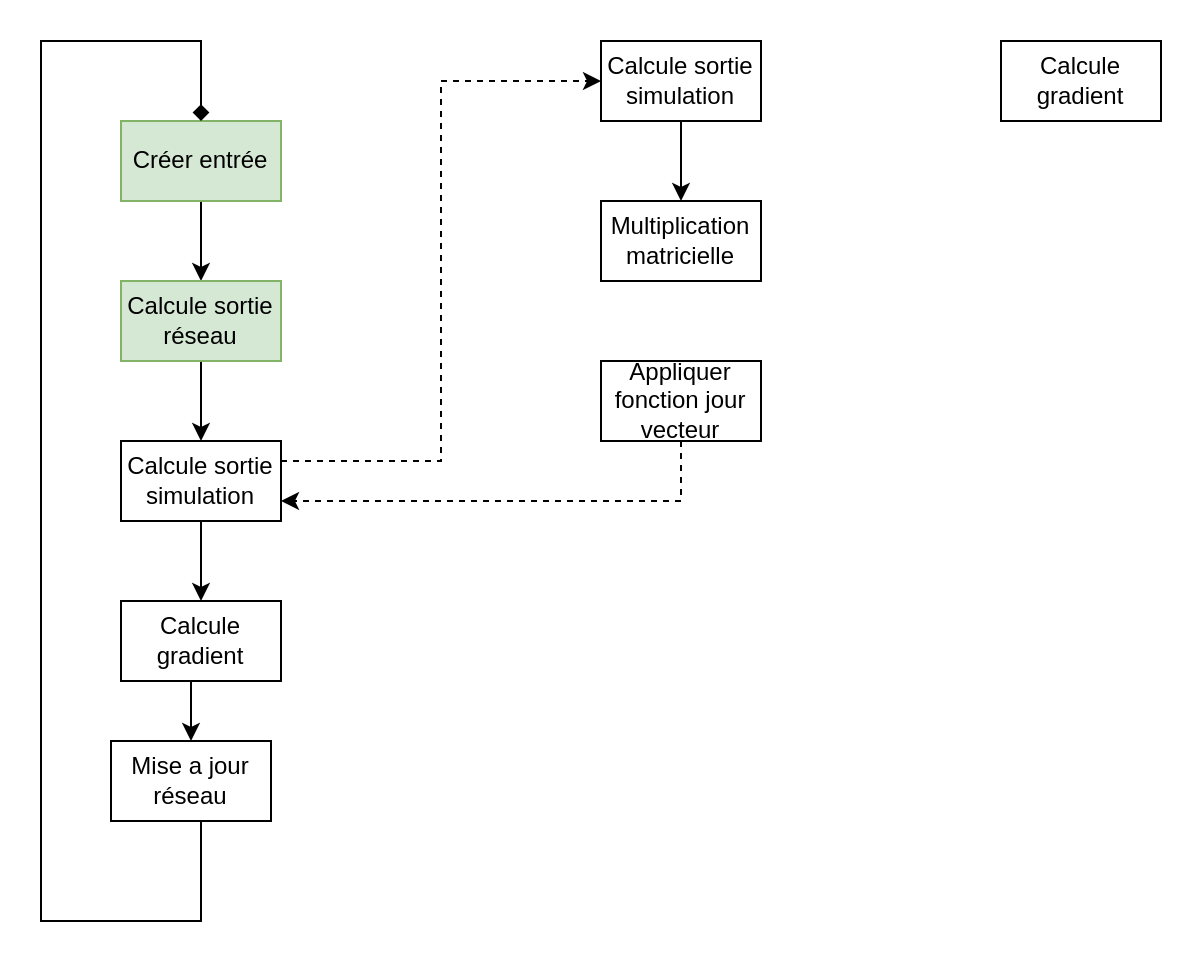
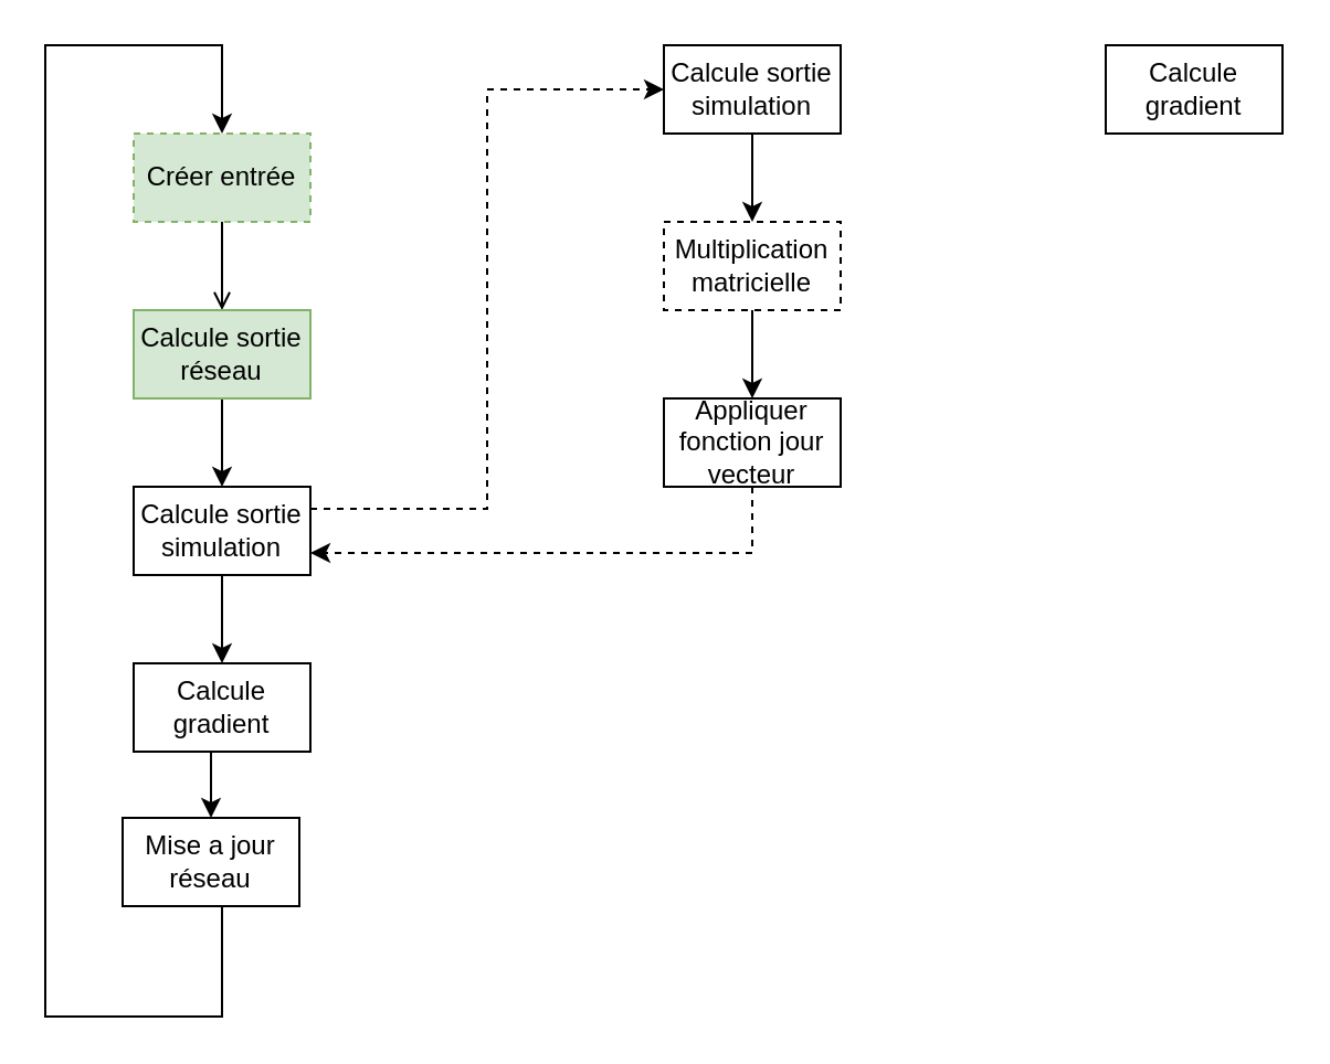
  <mxCell id="0" />
  <mxCell id="1" parent="0" />
- <mxCell id="2" style="edgeStyle=orthogonalEdgeStyle;rounded=0;orthogonalLoop=1;jettySize=auto;html=1;exitX=0.5;exitY=1;exitDx=0;exitDy=0;entryX=0.5;entryY=0;entryDx=0;entryDy=0;" edge="1" parent="1" source="3" target="5"><mxGeometry relative="1" as="geometry" /></mxCell>
- <mxCell id="3" value="Créer entrée" style="rounded=0;whiteSpace=wrap;html=1;fillColor=#d5e8d4;strokeColor=#82b366;" vertex="1" parent="1"><mxGeometry x="60" y="60" width="80" height="40" as="geometry" /></mxCell>
+ <mxCell id="2" style="edgeStyle=orthogonalEdgeStyle;rounded=0;orthogonalLoop=1;jettySize=auto;html=1;exitX=0.5;exitY=1;exitDx=0;exitDy=0;entryX=0.5;entryY=0;entryDx=0;entryDy=0;endArrow=open;" edge="1" parent="1" source="3" target="5"><mxGeometry relative="1" as="geometry" /></mxCell>
+ <mxCell id="3" value="Créer entrée" style="rounded=0;whiteSpace=wrap;html=1;fillColor=#d5e8d4;strokeColor=#82b366;dashed=1;" vertex="1" parent="1"><mxGeometry x="60" y="60" width="80" height="40" as="geometry" /></mxCell>
  <mxCell id="4" style="edgeStyle=orthogonalEdgeStyle;rounded=0;orthogonalLoop=1;jettySize=auto;html=1;exitX=0.5;exitY=1;exitDx=0;exitDy=0;entryX=0.5;entryY=0;entryDx=0;entryDy=0;" edge="1" parent="1" source="5" target="8"><mxGeometry relative="1" as="geometry" /></mxCell>
  <mxCell id="5" value="&lt;div&gt;Calcule sortie réseau&lt;/div&gt;" style="rounded=0;whiteSpace=wrap;html=1;fillColor=#d5e8d4;strokeColor=#82b366;" vertex="1" parent="1"><mxGeometry x="60" y="140" width="80" height="40" as="geometry" /></mxCell>
  <mxCell id="6" style="edgeStyle=orthogonalEdgeStyle;rounded=0;orthogonalLoop=1;jettySize=auto;html=1;exitX=0.5;exitY=1;exitDx=0;exitDy=0;entryX=0.5;entryY=0;entryDx=0;entryDy=0;" edge="1" parent="1" source="8" target="10"><mxGeometry relative="1" as="geometry" /></mxCell>
  <mxCell id="7" style="edgeStyle=orthogonalEdgeStyle;orthogonalLoop=1;jettySize=auto;html=1;exitX=1;exitY=0.25;exitDx=0;exitDy=0;entryX=0;entryY=0.5;entryDx=0;entryDy=0;rounded=0;dashed=1;" edge="1" parent="1" source="8" target="14"><mxGeometry relative="1" as="geometry" /></mxCell>
  <mxCell id="8" value="&lt;div&gt;Calcule sortie simulation&lt;/div&gt;" style="rounded=0;whiteSpace=wrap;html=1;" vertex="1" parent="1"><mxGeometry x="60" y="220" width="80" height="40" as="geometry" /></mxCell>
  <mxCell id="9" style="edgeStyle=orthogonalEdgeStyle;rounded=0;orthogonalLoop=1;jettySize=auto;html=1;exitX=0.5;exitY=1;exitDx=0;exitDy=0;entryX=0.5;entryY=0;entryDx=0;entryDy=0;" edge="1" parent="1" source="10" target="12"><mxGeometry relative="1" as="geometry" /></mxCell>
  <mxCell id="10" value="&lt;div&gt;Calcule gradient&lt;/div&gt;" style="rounded=0;whiteSpace=wrap;html=1;" vertex="1" parent="1"><mxGeometry x="60" y="300" width="80" height="40" as="geometry" /></mxCell>
- <mxCell id="11" style="edgeStyle=orthogonalEdgeStyle;rounded=0;orthogonalLoop=1;jettySize=auto;html=1;exitX=0.5;exitY=1;exitDx=0;exitDy=0;entryX=0.5;entryY=0;entryDx=0;entryDy=0;endArrow=diamond;" edge="1" parent="1" source="12" target="3"><mxGeometry relative="1" as="geometry"><Array as="points"><mxPoint x="100" y="460" /><mxPoint x="20" y="460" /><mxPoint x="20" y="20" /><mxPoint x="100" y="20" /></Array></mxGeometry></mxCell>
+ <mxCell id="11" style="edgeStyle=orthogonalEdgeStyle;rounded=0;orthogonalLoop=1;jettySize=auto;html=1;exitX=0.5;exitY=1;exitDx=0;exitDy=0;entryX=0.5;entryY=0;entryDx=0;entryDy=0;" edge="1" parent="1" source="12" target="3"><mxGeometry relative="1" as="geometry"><Array as="points"><mxPoint x="100" y="460" /><mxPoint x="20" y="460" /><mxPoint x="20" y="20" /><mxPoint x="100" y="20" /></Array></mxGeometry></mxCell>
  <mxCell id="12" value="&lt;div&gt;Mise a jour réseau&lt;/div&gt;" style="rounded=0;whiteSpace=wrap;html=1;" vertex="1" parent="1"><mxGeometry x="55" y="370" width="80" height="40" as="geometry" /></mxCell>
  <mxCell id="13" style="edgeStyle=orthogonalEdgeStyle;rounded=0;orthogonalLoop=1;jettySize=auto;html=1;exitX=0.5;exitY=1;exitDx=0;exitDy=0;entryX=0.5;entryY=0;entryDx=0;entryDy=0;strokeColor=#000000;" edge="1" parent="1" source="14" target="16"><mxGeometry relative="1" as="geometry" /></mxCell>
  <mxCell id="14" value="&lt;div&gt;Calcule sortie simulation&lt;/div&gt;" style="rounded=0;whiteSpace=wrap;html=1;" vertex="1" parent="1"><mxGeometry x="300" y="20" width="80" height="40" as="geometry" /></mxCell>
- <mxCell id="16" value="&lt;div&gt;Multiplication matricielle&lt;/div&gt;" style="rounded=0;whiteSpace=wrap;html=1;" vertex="1" parent="1"><mxGeometry x="300" y="100" width="80" height="40" as="geometry" /></mxCell>
+ <mxCell id="15" style="edgeStyle=orthogonalEdgeStyle;rounded=0;orthogonalLoop=1;jettySize=auto;html=1;exitX=0.5;exitY=1;exitDx=0;exitDy=0;entryX=0.5;entryY=0;entryDx=0;entryDy=0;strokeColor=#000000;" edge="1" parent="1" source="16" target="18"><mxGeometry relative="1" as="geometry" /></mxCell>
+ <mxCell id="16" value="&lt;div&gt;Multiplication matricielle&lt;/div&gt;" style="rounded=0;whiteSpace=wrap;html=1;dashed=1;" vertex="1" parent="1"><mxGeometry x="300" y="100" width="80" height="40" as="geometry" /></mxCell>
  <mxCell id="17" style="edgeStyle=orthogonalEdgeStyle;rounded=0;orthogonalLoop=1;jettySize=auto;html=1;exitX=0.5;exitY=1;exitDx=0;exitDy=0;entryX=1;entryY=0.75;entryDx=0;entryDy=0;strokeColor=#000000;dashed=1;" edge="1" parent="1" source="18" target="8"><mxGeometry relative="1" as="geometry" /></mxCell>
  <mxCell id="18" value="&lt;div&gt;Appliquer fonction jour vecteur&lt;/div&gt;" style="rounded=0;whiteSpace=wrap;html=1;" vertex="1" parent="1"><mxGeometry x="300" y="180" width="80" height="40" as="geometry" /></mxCell>
  <mxCell id="19" value="&lt;div&gt;Calcule gradient&lt;/div&gt;" style="rounded=0;whiteSpace=wrap;html=1;" vertex="1" parent="1"><mxGeometry x="500" y="20" width="80" height="40" as="geometry" /></mxCell>
